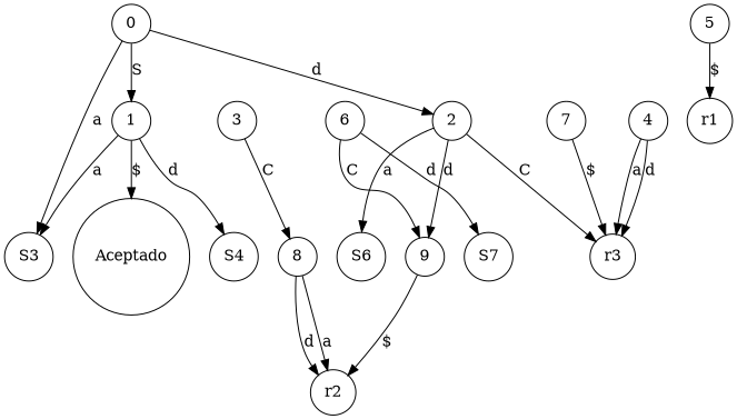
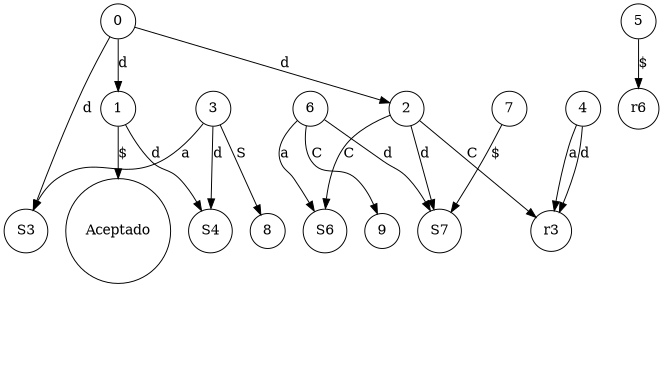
  digraph {
    rankdir=TB
    node [shape=circle]
    0
    S3
    2
    1
    S6
    S7
    r3
    S4
    Aceptado
    5
-   r1
+   r1 [label=r6]
    3
    8
-   r2
    4
    6
    9
    7
-   0 -> S3 [label=a]
+   0 -> S3 [label=d]
    0 -> 2 [label=d]
-   0 -> 1 [label=S]
-   2 -> S6 [label=a]
-   2 -> 9 [label=d]
+   0 -> 1 [label=d]
+   2 -> S6 [label=C]
+   2 -> S7 [label=d]
    2 -> r3 [label=C]
    1 -> S4 [label=d]
    1 -> Aceptado [label="$"]
    5 -> r1 [label="$"]
-   1 -> S3 [label=a]
-   3 -> 8 [label=C]
-   8 -> r2 [label=a]
-   8 -> r2 [label=d]
+   3 -> S3 [label=a]
+   3 -> S4 [label=d]
+   3 -> 8 [label=S]
    4 -> r3 [label=a]
    4 -> r3 [label=d]
+   6 -> S6 [label=a]
    6 -> S7 [label=d]
    6 -> 9 [label=C]
-   9 -> r2 [label="$"]
-   7 -> r3 [label="$"]
+   7 -> S7 [label="$"]
  }
